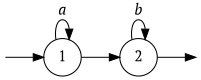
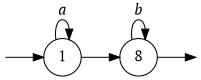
  digraph {
    rankdir=LR
    fontname="PT Serif"
    node [fontname="PT Serif"]
    edge [fontname="PT Serif"]
    Q0 [fixedsize=true height=0 style=invisible width=0]
    1 [shape=circle]
    Q1 [fixedsize=true height=0 style=invisible width=0]
-   2 [shape=circle]
+   2 [shape=circle label=8]
    Q0 -> 1
    1 -> 1 [label=<<i>a</i>>]
    1 -> 2
    2 -> Q1
    2 -> 2 [label=<<i>b</i>>]
  }
